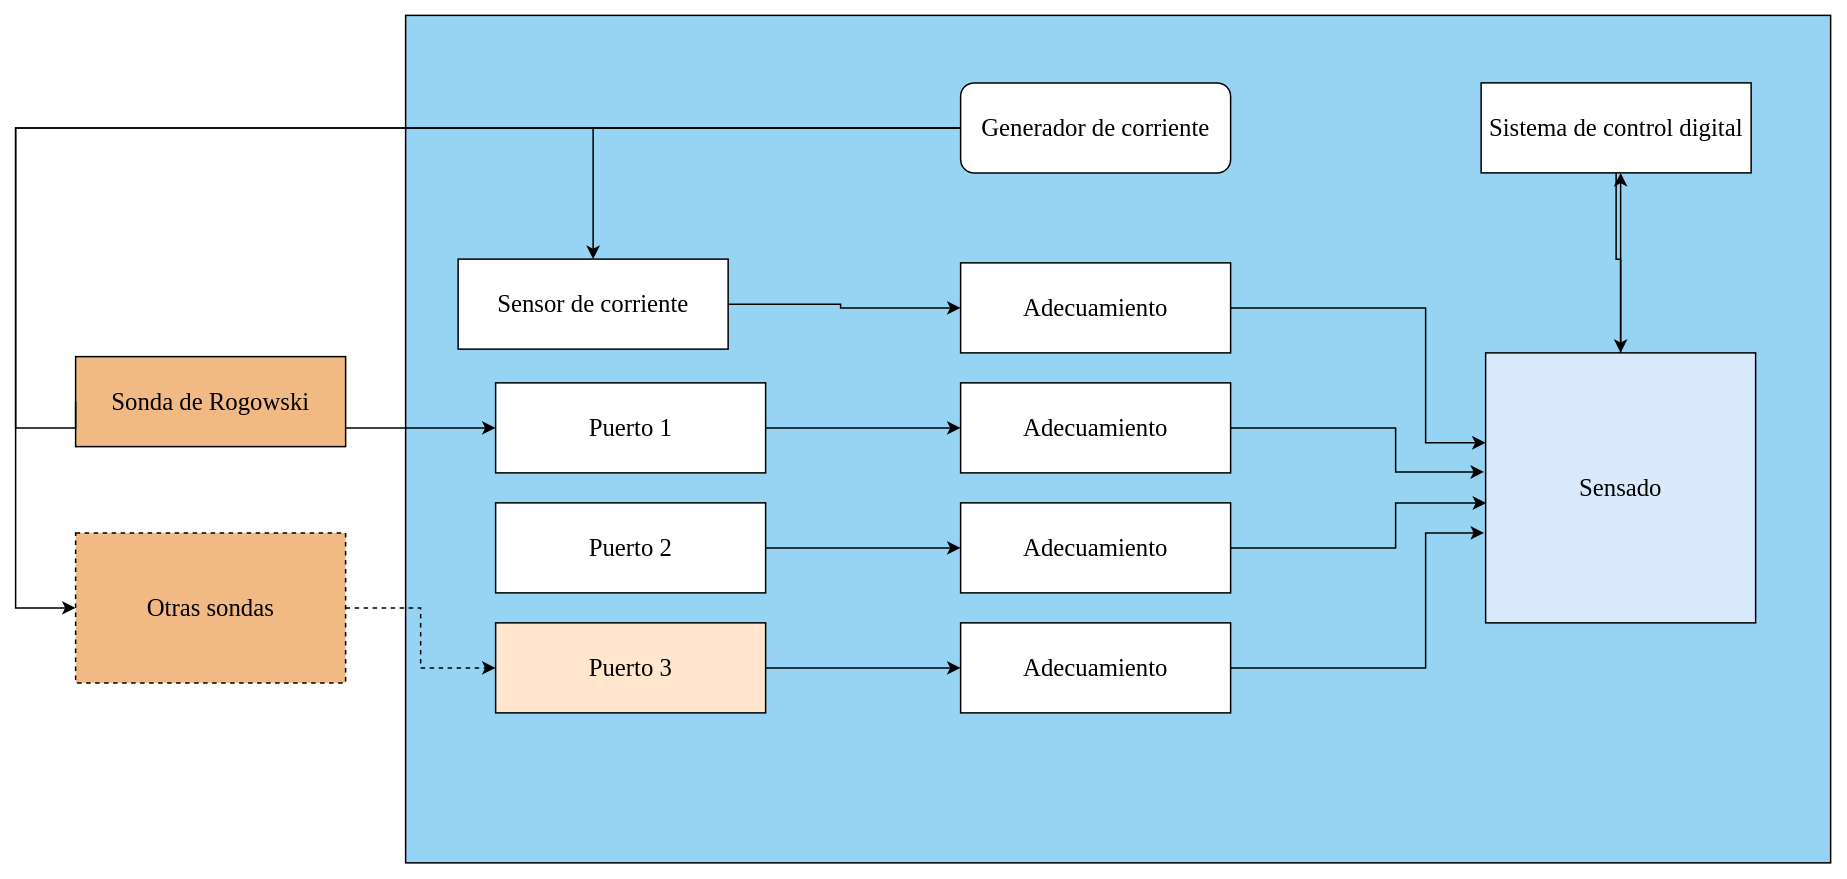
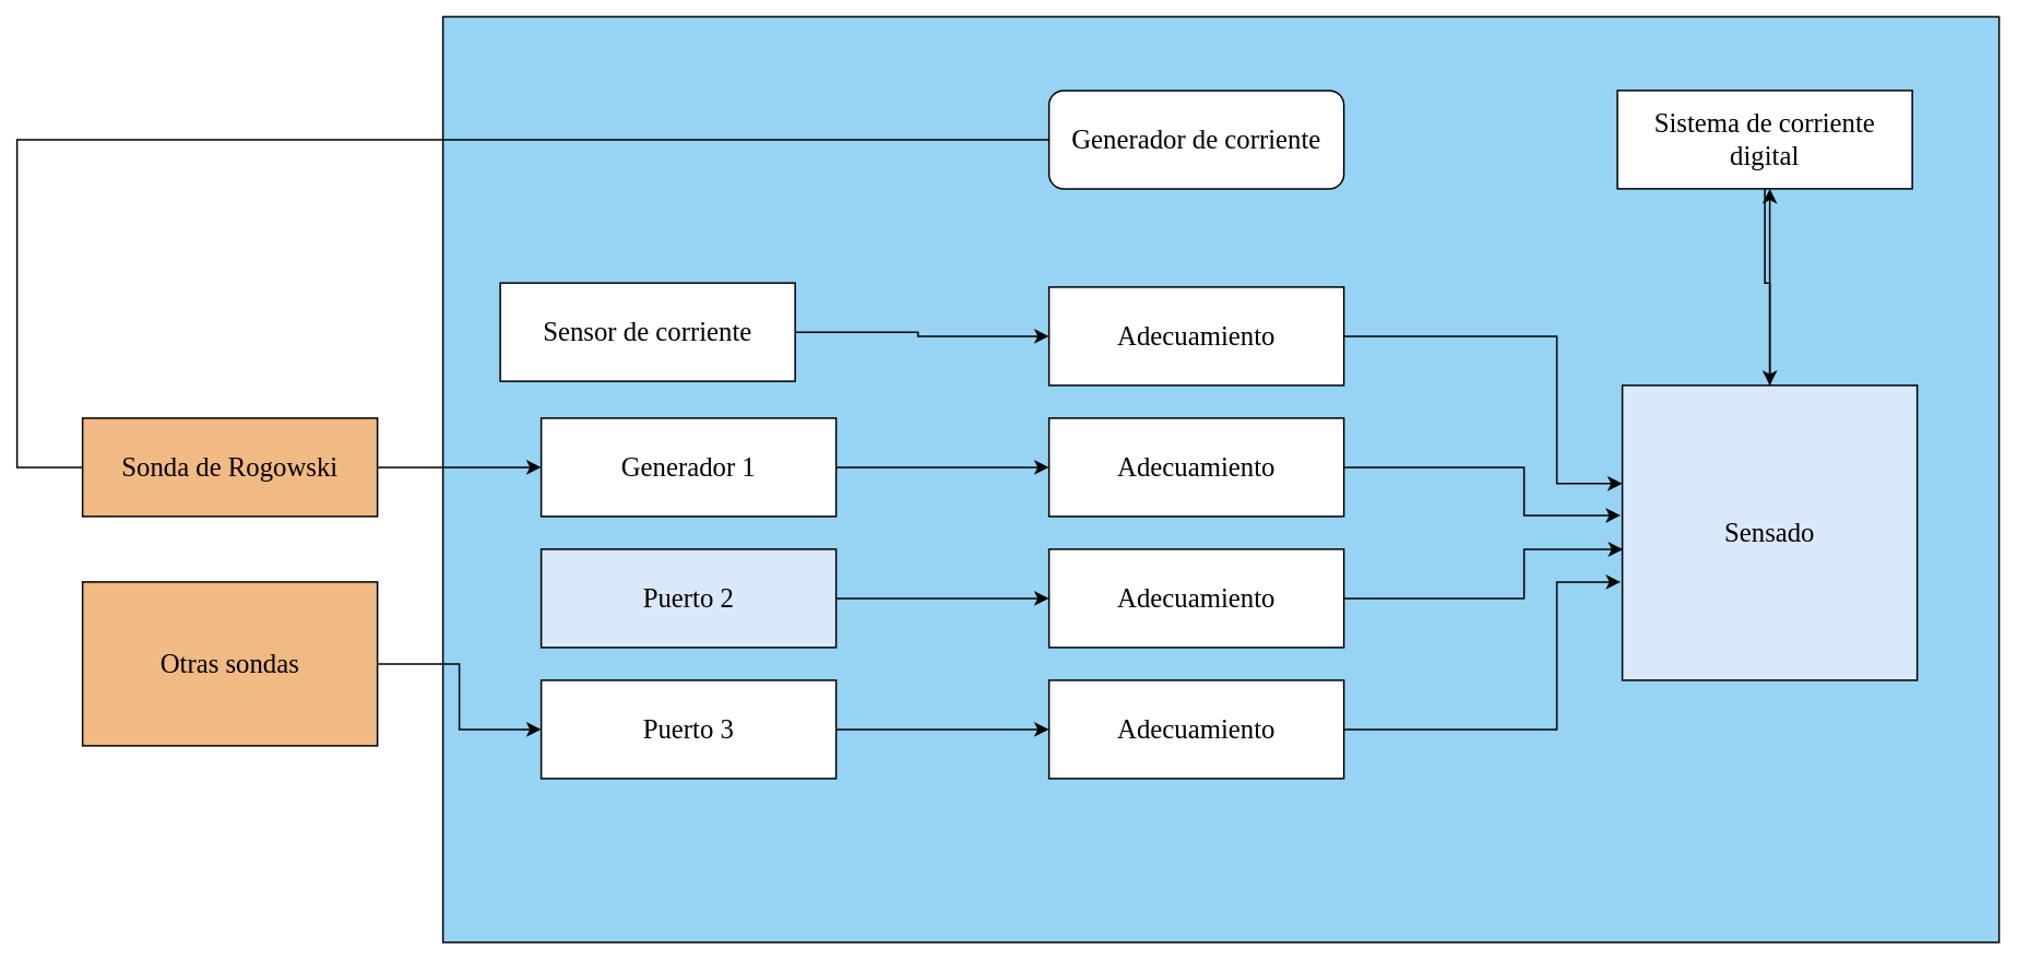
  <mxCell id="0" />
  <mxCell id="1" parent="0" />
  <mxCell id="2" value="" style="whiteSpace=wrap;fontSize=33;glass=0;strokeWidth=2;shadow=0;fontStyle=0;html=1;fontFamily=CMU Serif;fillColor=#61bdeda7;" parent="1" vertex="1"><mxGeometry x="540" y="20" width="1900" height="1130" as="geometry" /></mxCell>
  <mxCell id="3" value="" style="edgeStyle=orthogonalEdgeStyle;orthogonalLoop=1;jettySize=auto;html=1;fontSize=33;fontFamily=CMU Serif;fontStyle=0;rounded=0;startSize=12;endSize=12;strokeWidth=2;" parent="1" source="4" target="6" edge="1"><mxGeometry relative="1" as="geometry"><mxPoint x="1770" y="170" as="targetPoint" /></mxGeometry></mxCell>
- <mxCell id="4" value="Sistema de control digital" style="whiteSpace=wrap;fontSize=33;glass=0;strokeWidth=2;shadow=0;fontStyle=0;html=1;fontFamily=CMU Serif;" parent="1" vertex="1"><mxGeometry x="1974" y="110" width="360" height="120" as="geometry" /></mxCell>
+ <mxCell id="4" value="Sistema de corriente digital" style="whiteSpace=wrap;fontSize=33;glass=0;strokeWidth=2;shadow=0;fontStyle=0;html=1;fontFamily=CMU Serif;" parent="1" vertex="1"><mxGeometry x="1974" y="110" width="360" height="120" as="geometry" /></mxCell>
  <mxCell id="5" style="edgeStyle=orthogonalEdgeStyle;orthogonalLoop=1;jettySize=auto;html=1;fontSize=33;fontFamily=CMU Serif;fontStyle=0;rounded=0;startSize=12;endSize=12;strokeWidth=2;" parent="1" source="6" edge="1"><mxGeometry relative="1" as="geometry"><Array as="points"><mxPoint x="2160" y="230" /></Array><mxPoint x="2160" y="230" as="targetPoint" /></mxGeometry></mxCell>
  <mxCell id="6" value="Sensado" style="whiteSpace=wrap;fontSize=33;glass=0;strokeWidth=2;shadow=0;fontStyle=0;html=1;fontFamily=CMU Serif;fillColor=#dae8fc;" parent="1" vertex="1"><mxGeometry x="1980" y="470" width="360" height="360" as="geometry" /></mxCell>
  <mxCell id="7" style="edgeStyle=orthogonalEdgeStyle;orthogonalLoop=1;jettySize=auto;html=1;entryX=0;entryY=0.333;entryDx=0;entryDy=0;fontSize=33;entryPerimeter=0;fontFamily=CMU Serif;fontStyle=0;rounded=0;startSize=12;endSize=12;strokeWidth=2;" parent="1" source="8" target="6" edge="1"><mxGeometry relative="1" as="geometry"><Array as="points"><mxPoint x="1900" y="410" /><mxPoint x="1900" y="590" /></Array></mxGeometry></mxCell>
  <mxCell id="8" value="Adecuamiento" style="whiteSpace=wrap;fontSize=33;glass=0;strokeWidth=2;shadow=0;fontStyle=0;html=1;fontFamily=CMU Serif;" parent="1" vertex="1"><mxGeometry x="1280" y="350" width="360" height="120" as="geometry" /></mxCell>
  <mxCell id="9" style="edgeStyle=orthogonalEdgeStyle;rounded=0;orthogonalLoop=1;jettySize=auto;html=1;entryX=0;entryY=0.5;entryDx=0;entryDy=0;startArrow=none;startFill=0;endArrow=classic;endFill=1;endSize=12;strokeWidth=2;fontFamily=CMU Serif;fontSize=33;startSize=12;" parent="1" source="21" target="12" edge="1"><mxGeometry relative="1" as="geometry"><Array as="points" /></mxGeometry></mxCell>
- <mxCell id="10" value="Sonda de Rogowski" style="whiteSpace=wrap;fontSize=33;glass=0;strokeWidth=2;shadow=0;fontStyle=0;html=1;fontFamily=CMU Serif;fillColor=#eda661c7;" parent="1" vertex="1"><mxGeometry x="100" y="475" width="360" height="120" as="geometry" /></mxCell>
+ <mxCell id="10" value="Sonda de Rogowski" style="whiteSpace=wrap;fontSize=33;glass=0;strokeWidth=2;shadow=0;fontStyle=0;html=1;fontFamily=CMU Serif;fillColor=#eda661c7;" parent="1" vertex="1"><mxGeometry x="100" y="510" width="360" height="120" as="geometry" /></mxCell>
  <mxCell id="11" style="edgeStyle=orthogonalEdgeStyle;orthogonalLoop=1;jettySize=auto;html=1;entryX=-0.006;entryY=0.441;entryDx=0;entryDy=0;entryPerimeter=0;fontSize=33;fontFamily=CMU Serif;fontStyle=0;rounded=0;startSize=12;endSize=12;strokeWidth=2;" parent="1" source="12" target="6" edge="1"><mxGeometry relative="1" as="geometry"><Array as="points"><mxPoint x="1860" y="570" /><mxPoint x="1860" y="629" /></Array></mxGeometry></mxCell>
  <mxCell id="12" value="Adecuamiento" style="whiteSpace=wrap;fontSize=33;glass=0;strokeWidth=2;shadow=0;fontStyle=0;html=1;fontFamily=CMU Serif;" parent="1" vertex="1"><mxGeometry x="1280" y="510" width="360" height="120" as="geometry" /></mxCell>
  <mxCell id="13" style="edgeStyle=orthogonalEdgeStyle;orthogonalLoop=1;jettySize=auto;html=1;entryX=0.002;entryY=0.556;entryDx=0;entryDy=0;entryPerimeter=0;fontSize=33;fontFamily=CMU Serif;fontStyle=0;rounded=0;startSize=12;endSize=12;strokeWidth=2;" parent="1" source="14" target="6" edge="1"><mxGeometry relative="1" as="geometry"><Array as="points"><mxPoint x="1860" y="730" /><mxPoint x="1860" y="670" /></Array></mxGeometry></mxCell>
  <mxCell id="14" value="Adecuamiento" style="whiteSpace=wrap;fontSize=33;glass=0;strokeWidth=2;shadow=0;fontStyle=0;html=1;fontFamily=CMU Serif;" parent="1" vertex="1"><mxGeometry x="1280" y="670" width="360" height="120" as="geometry" /></mxCell>
  <mxCell id="15" style="edgeStyle=orthogonalEdgeStyle;orthogonalLoop=1;jettySize=auto;html=1;fontSize=33;fontFamily=CMU Serif;fontStyle=0;rounded=0;startSize=12;endSize=12;strokeWidth=2;" parent="1" source="16" edge="1"><mxGeometry relative="1" as="geometry"><mxPoint x="1978" y="710" as="targetPoint" /><Array as="points"><mxPoint x="1900" y="890" /><mxPoint x="1900" y="710" /><mxPoint x="1978" y="710" /></Array></mxGeometry></mxCell>
  <mxCell id="16" value="Adecuamiento" style="whiteSpace=wrap;fontSize=33;glass=0;strokeWidth=2;shadow=0;fontStyle=0;html=1;fontFamily=CMU Serif;" parent="1" vertex="1"><mxGeometry x="1280" y="830" width="360" height="120" as="geometry" /></mxCell>
  <mxCell id="17" style="edgeStyle=orthogonalEdgeStyle;orthogonalLoop=1;jettySize=auto;html=1;entryX=0;entryY=0.5;entryDx=0;entryDy=0;fontSize=33;fontFamily=CMU Serif;fontStyle=0;rounded=0;startSize=12;endSize=12;strokeWidth=2;exitX=1;exitY=0.5;exitDx=0;exitDy=0;" parent="1" source="29" target="14" edge="1"><mxGeometry relative="1" as="geometry"><Array as="points"><mxPoint x="1130" y="730" /><mxPoint x="1130" y="730" /></Array><mxPoint x="1020" y="790" as="sourcePoint" /></mxGeometry></mxCell>
  <mxCell id="18" style="edgeStyle=orthogonalEdgeStyle;orthogonalLoop=1;jettySize=auto;html=1;entryX=0;entryY=0.5;entryDx=0;entryDy=0;fontSize=33;fontFamily=CMU Serif;fontStyle=0;rounded=0;startSize=12;endSize=12;strokeWidth=2;exitX=1;exitY=0.5;exitDx=0;exitDy=0;" parent="1" source="30" target="16" edge="1"><mxGeometry relative="1" as="geometry"><Array as="points"><mxPoint x="1120" y="890" /><mxPoint x="1120" y="890" /></Array><mxPoint x="1020" y="830" as="sourcePoint" /></mxGeometry></mxCell>
  <mxCell id="19" style="edgeStyle=orthogonalEdgeStyle;rounded=0;orthogonalLoop=1;jettySize=auto;html=1;entryX=0;entryY=0.5;entryDx=0;entryDy=0;startArrow=none;startFill=0;endArrow=classic;endFill=1;endSize=12;strokeWidth=2;fontFamily=CMU Serif;fontSize=33;startSize=12;" parent="1" source="20" target="8" edge="1"><mxGeometry relative="1" as="geometry" /></mxCell>
  <mxCell id="20" value="Sensor de corriente" style="whiteSpace=wrap;fontSize=33;glass=0;strokeWidth=2;shadow=0;fontStyle=0;html=1;fontFamily=CMU Serif;" parent="1" vertex="1"><mxGeometry x="610" y="345" width="360" height="120" as="geometry" /></mxCell>
- <mxCell id="21" value="Puerto 1" style="whiteSpace=wrap;fontSize=33;glass=0;strokeWidth=2;shadow=0;fontStyle=0;html=1;fontFamily=CMU Serif;" parent="1" vertex="1"><mxGeometry x="660" y="510" width="360" height="120" as="geometry" /></mxCell>
+ <mxCell id="21" value="Generador 1" style="whiteSpace=wrap;fontSize=33;glass=0;strokeWidth=2;shadow=0;fontStyle=0;html=1;fontFamily=CMU Serif;" parent="1" vertex="1"><mxGeometry x="660" y="510" width="360" height="120" as="geometry" /></mxCell>
  <mxCell id="22" value="" style="edgeStyle=orthogonalEdgeStyle;rounded=0;orthogonalLoop=1;jettySize=auto;html=1;entryX=0;entryY=0.5;entryDx=0;entryDy=0;startArrow=none;startFill=0;endArrow=classic;endFill=1;endSize=12;strokeWidth=2;fontFamily=CMU Serif;fontSize=33;startSize=12;" parent="1" source="10" target="21" edge="1"><mxGeometry relative="1" as="geometry"><Array as="points"><mxPoint x="280" y="570" /></Array><mxPoint x="280" y="230" as="sourcePoint" /><mxPoint x="1420" y="570" as="targetPoint" /></mxGeometry></mxCell>
- <mxCell id="23" style="edgeStyle=orthogonalEdgeStyle;rounded=0;orthogonalLoop=1;jettySize=auto;html=1;entryX=0;entryY=0.5;entryDx=0;entryDy=0;strokeWidth=2;endSize=12;startSize=12;dashed=1;" edge="1" parent="1" source="24" target="30"><mxGeometry relative="1" as="geometry"><Array as="points"><mxPoint x="560" y="810" /><mxPoint x="560" y="890" /></Array></mxGeometry></mxCell>
- <mxCell id="24" value="Otras sondas" style="whiteSpace=wrap;fontSize=33;glass=0;strokeWidth=2;shadow=0;fontStyle=0;html=1;fontFamily=CMU Serif;fillColor=#eda661c7;dashed=1;" parent="1" vertex="1"><mxGeometry x="100" y="710" width="360" height="200" as="geometry" /></mxCell>
- <mxCell id="25" style="edgeStyle=orthogonalEdgeStyle;rounded=0;orthogonalLoop=1;jettySize=auto;html=1;entryX=0.5;entryY=0;entryDx=0;entryDy=0;startSize=12;endSize=12;strokeWidth=2;" edge="1" parent="1" source="28" target="20"><mxGeometry relative="1" as="geometry" /></mxCell>
- <mxCell id="26" style="edgeStyle=orthogonalEdgeStyle;rounded=0;orthogonalLoop=1;jettySize=auto;html=1;entryX=0;entryY=0.5;entryDx=0;entryDy=0;startSize=12;endSize=12;strokeWidth=2;" edge="1" parent="1" source="28" target="24"><mxGeometry relative="1" as="geometry"><Array as="points"><mxPoint x="20" y="170" /><mxPoint x="20" y="810" /></Array></mxGeometry></mxCell>
+ <mxCell id="23" style="edgeStyle=orthogonalEdgeStyle;rounded=0;orthogonalLoop=1;jettySize=auto;html=1;entryX=0;entryY=0.5;entryDx=0;entryDy=0;strokeWidth=2;endSize=12;startSize=12;" edge="1" parent="1" source="24" target="30"><mxGeometry relative="1" as="geometry"><Array as="points"><mxPoint x="560" y="810" /><mxPoint x="560" y="890" /></Array></mxGeometry></mxCell>
+ <mxCell id="24" value="Otras sondas" style="whiteSpace=wrap;fontSize=33;glass=0;strokeWidth=2;shadow=0;fontStyle=0;html=1;fontFamily=CMU Serif;fillColor=#eda661c7;" parent="1" vertex="1"><mxGeometry x="100" y="710" width="360" height="200" as="geometry" /></mxCell>
  <mxCell id="27" style="edgeStyle=orthogonalEdgeStyle;rounded=0;orthogonalLoop=1;jettySize=auto;html=1;entryX=0;entryY=0.5;entryDx=0;entryDy=0;startSize=12;endSize=12;strokeWidth=2;endArrow=none;" edge="1" parent="1" source="28" target="10"><mxGeometry relative="1" as="geometry"><Array as="points"><mxPoint x="20" y="170" /><mxPoint x="20" y="570" /></Array></mxGeometry></mxCell>
  <mxCell id="28" value="Generador de corriente" style="whiteSpace=wrap;fontSize=33;glass=0;strokeWidth=2;shadow=0;fontStyle=0;html=1;fontFamily=CMU Serif;rounded=1;" vertex="1" parent="1"><mxGeometry x="1280" y="110" width="360" height="120" as="geometry" /></mxCell>
- <mxCell id="29" value="Puerto 2" style="whiteSpace=wrap;fontSize=33;glass=0;strokeWidth=2;shadow=0;fontStyle=0;html=1;fontFamily=CMU Serif;" vertex="1" parent="1"><mxGeometry x="660" y="670" width="360" height="120" as="geometry" /></mxCell>
- <mxCell id="30" value="Puerto 3" style="whiteSpace=wrap;fontSize=33;glass=0;strokeWidth=2;shadow=0;fontStyle=0;html=1;fontFamily=CMU Serif;fillColor=#ffe6cc;" vertex="1" parent="1"><mxGeometry x="660" y="830" width="360" height="120" as="geometry" /></mxCell>
+ <mxCell id="29" value="Puerto 2" style="whiteSpace=wrap;fontSize=33;glass=0;strokeWidth=2;shadow=0;fontStyle=0;html=1;fontFamily=CMU Serif;fillColor=#dae8fc;" vertex="1" parent="1"><mxGeometry x="660" y="670" width="360" height="120" as="geometry" /></mxCell>
+ <mxCell id="30" value="Puerto 3" style="whiteSpace=wrap;fontSize=33;glass=0;strokeWidth=2;shadow=0;fontStyle=0;html=1;fontFamily=CMU Serif;" vertex="1" parent="1"><mxGeometry x="660" y="830" width="360" height="120" as="geometry" /></mxCell>
